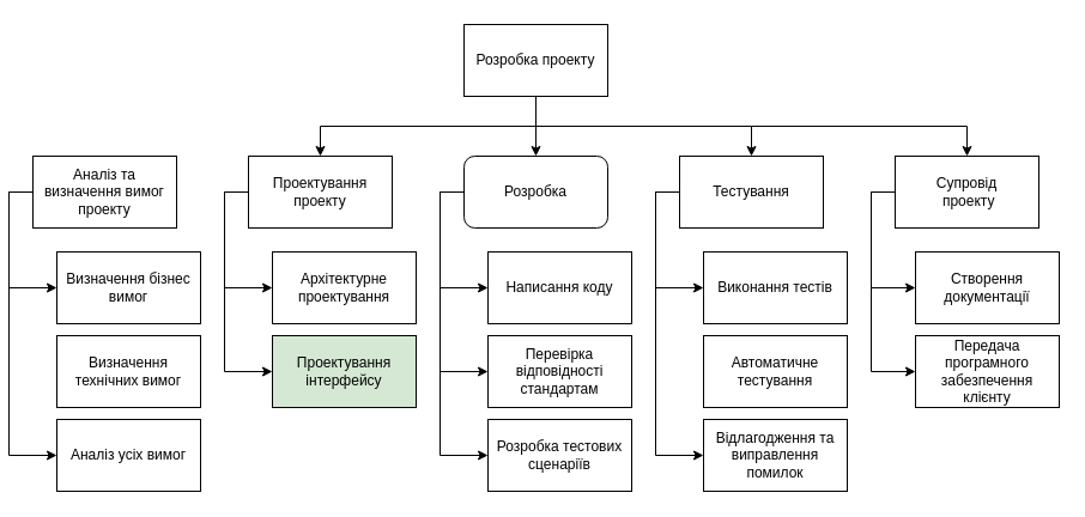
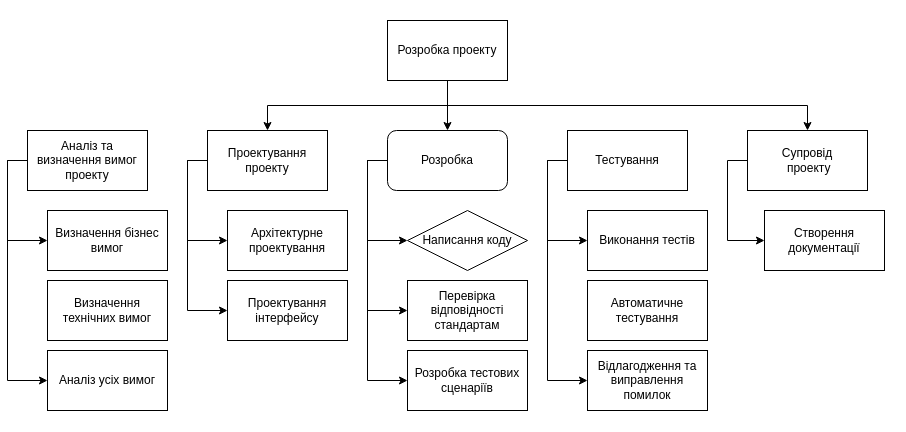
  <mxCell id="0" />
  <mxCell id="1" parent="0" />
  <mxCell id="2" style="edgeStyle=orthogonalEdgeStyle;rounded=0;orthogonalLoop=1;jettySize=auto;html=1;entryX=0.5;entryY=0;entryDx=0;entryDy=0;exitX=0.5;exitY=1;exitDx=0;exitDy=0;" edge="1" parent="1" source="6" target="12"><mxGeometry relative="1" as="geometry" /></mxCell>
  <mxCell id="3" style="edgeStyle=orthogonalEdgeStyle;rounded=0;orthogonalLoop=1;jettySize=auto;html=1;" edge="1" parent="1" source="6" target="16"><mxGeometry relative="1" as="geometry" /></mxCell>
- <mxCell id="4" style="edgeStyle=orthogonalEdgeStyle;rounded=0;orthogonalLoop=1;jettySize=auto;html=1;entryX=0.5;entryY=0;entryDx=0;entryDy=0;exitX=0.5;exitY=1;exitDx=0;exitDy=0;" edge="1" parent="1" source="6" target="19"><mxGeometry relative="1" as="geometry" /></mxCell>
  <mxCell id="5" style="edgeStyle=orthogonalEdgeStyle;rounded=0;orthogonalLoop=1;jettySize=auto;html=1;entryX=0.5;entryY=0;entryDx=0;entryDy=0;exitX=0.5;exitY=1;exitDx=0;exitDy=0;" edge="1" parent="1" source="6" target="22"><mxGeometry relative="1" as="geometry" /></mxCell>
  <mxCell id="6" value="Розробка проекту" style="rounded=0;whiteSpace=wrap;html=1;" vertex="1" parent="1"><mxGeometry x="380" y="20" width="120" height="60" as="geometry" /></mxCell>
  <mxCell id="7" style="edgeStyle=orthogonalEdgeStyle;rounded=0;orthogonalLoop=1;jettySize=auto;html=1;entryX=0;entryY=0.5;entryDx=0;entryDy=0;exitX=0;exitY=0.5;exitDx=0;exitDy=0;" edge="1" parent="1" source="9" target="23"><mxGeometry relative="1" as="geometry" /></mxCell>
  <mxCell id="8" style="edgeStyle=orthogonalEdgeStyle;rounded=0;orthogonalLoop=1;jettySize=auto;html=1;entryX=0;entryY=0.5;entryDx=0;entryDy=0;exitX=0;exitY=0.5;exitDx=0;exitDy=0;" edge="1" parent="1" source="9" target="35"><mxGeometry relative="1" as="geometry" /></mxCell>
  <mxCell id="9" value="Аналіз та визначення вимог проекту" style="rounded=0;whiteSpace=wrap;html=1;" vertex="1" parent="1"><mxGeometry x="20" y="130" width="120" height="60" as="geometry" /></mxCell>
  <mxCell id="10" style="edgeStyle=orthogonalEdgeStyle;rounded=0;orthogonalLoop=1;jettySize=auto;html=1;entryX=0;entryY=0.5;entryDx=0;entryDy=0;exitX=0;exitY=0.5;exitDx=0;exitDy=0;" edge="1" parent="1" source="12" target="24"><mxGeometry relative="1" as="geometry" /></mxCell>
  <mxCell id="11" style="edgeStyle=orthogonalEdgeStyle;rounded=0;orthogonalLoop=1;jettySize=auto;html=1;entryX=0;entryY=0.5;entryDx=0;entryDy=0;exitX=0;exitY=0.5;exitDx=0;exitDy=0;" edge="1" parent="1" source="12" target="25"><mxGeometry relative="1" as="geometry" /></mxCell>
  <mxCell id="12" value="Проектування проекту" style="rounded=0;whiteSpace=wrap;html=1;" vertex="1" parent="1"><mxGeometry x="200" y="130" width="120" height="60" as="geometry" /></mxCell>
  <mxCell id="13" style="edgeStyle=orthogonalEdgeStyle;rounded=0;orthogonalLoop=1;jettySize=auto;html=1;entryX=0;entryY=0.5;entryDx=0;entryDy=0;exitX=0;exitY=0.5;exitDx=0;exitDy=0;" edge="1" parent="1" source="16" target="26"><mxGeometry relative="1" as="geometry" /></mxCell>
  <mxCell id="14" style="edgeStyle=orthogonalEdgeStyle;rounded=0;orthogonalLoop=1;jettySize=auto;html=1;entryX=0;entryY=0.5;entryDx=0;entryDy=0;exitX=0;exitY=0.5;exitDx=0;exitDy=0;" edge="1" parent="1" source="16" target="27"><mxGeometry relative="1" as="geometry" /></mxCell>
  <mxCell id="15" style="edgeStyle=orthogonalEdgeStyle;rounded=0;orthogonalLoop=1;jettySize=auto;html=1;entryX=0;entryY=0.5;entryDx=0;entryDy=0;exitX=0;exitY=0.5;exitDx=0;exitDy=0;" edge="1" parent="1" source="16" target="28"><mxGeometry relative="1" as="geometry" /></mxCell>
  <mxCell id="16" value="Розробка" style="whiteSpace=wrap;html=1;rounded=1;" vertex="1" parent="1"><mxGeometry x="380" y="130" width="120" height="60" as="geometry" /></mxCell>
  <mxCell id="17" style="edgeStyle=orthogonalEdgeStyle;rounded=0;orthogonalLoop=1;jettySize=auto;html=1;entryX=0;entryY=0.5;entryDx=0;entryDy=0;exitX=0;exitY=0.5;exitDx=0;exitDy=0;" edge="1" parent="1" source="19" target="29"><mxGeometry relative="1" as="geometry" /></mxCell>
  <mxCell id="18" style="edgeStyle=orthogonalEdgeStyle;rounded=0;orthogonalLoop=1;jettySize=auto;html=1;entryX=0;entryY=0.5;entryDx=0;entryDy=0;exitX=0;exitY=0.5;exitDx=0;exitDy=0;" edge="1" parent="1" source="19" target="31"><mxGeometry relative="1" as="geometry" /></mxCell>
  <mxCell id="19" value="Тестування" style="rounded=0;whiteSpace=wrap;html=1;" vertex="1" parent="1"><mxGeometry x="560" y="130" width="120" height="60" as="geometry" /></mxCell>
  <mxCell id="20" style="edgeStyle=orthogonalEdgeStyle;rounded=0;orthogonalLoop=1;jettySize=auto;html=1;entryX=0;entryY=0.5;entryDx=0;entryDy=0;exitX=0;exitY=0.5;exitDx=0;exitDy=0;" edge="1" parent="1" source="22" target="32"><mxGeometry relative="1" as="geometry" /></mxCell>
- <mxCell id="21" style="edgeStyle=orthogonalEdgeStyle;rounded=0;orthogonalLoop=1;jettySize=auto;html=1;entryX=0;entryY=0.5;entryDx=0;entryDy=0;exitX=0;exitY=0.5;exitDx=0;exitDy=0;" edge="1" parent="1" source="22" target="33"><mxGeometry relative="1" as="geometry" /></mxCell>
  <mxCell id="22" value="Супровід&lt;br&gt;&amp;nbsp;проекту" style="rounded=0;whiteSpace=wrap;html=1;" vertex="1" parent="1"><mxGeometry x="740" y="130" width="120" height="60" as="geometry" /></mxCell>
  <mxCell id="23" value="Визначення бізнес вимог" style="rounded=0;whiteSpace=wrap;html=1;" vertex="1" parent="1"><mxGeometry x="40" y="210" width="120" height="60" as="geometry" /></mxCell>
  <mxCell id="24" value="Архітектурне проектування" style="rounded=0;whiteSpace=wrap;html=1;" vertex="1" parent="1"><mxGeometry x="220" y="210" width="120" height="60" as="geometry" /></mxCell>
- <mxCell id="25" value="Проектування інтерфейсу" style="rounded=0;whiteSpace=wrap;html=1;fillColor=#d5e8d4;" vertex="1" parent="1"><mxGeometry x="220" y="280" width="120" height="60" as="geometry" /></mxCell>
- <mxCell id="26" value="Написання коду" style="rounded=0;whiteSpace=wrap;html=1;" vertex="1" parent="1"><mxGeometry x="400" y="210" width="120" height="60" as="geometry" /></mxCell>
+ <mxCell id="25" value="Проектування інтерфейсу" style="rounded=0;whiteSpace=wrap;html=1;" vertex="1" parent="1"><mxGeometry x="220" y="280" width="120" height="60" as="geometry" /></mxCell>
+ <mxCell id="26" value="Написання коду" style="rhombus;whiteSpace=wrap;html=1;" vertex="1" parent="1"><mxGeometry x="400" y="210" width="120" height="60" as="geometry" /></mxCell>
  <mxCell id="27" value="Перевірка відповідності стандартам" style="rounded=0;whiteSpace=wrap;html=1;" vertex="1" parent="1"><mxGeometry x="400" y="280" width="120" height="60" as="geometry" /></mxCell>
  <mxCell id="28" value="Розробка тестових сценаріїв" style="rounded=0;whiteSpace=wrap;html=1;" vertex="1" parent="1"><mxGeometry x="400" y="350" width="120" height="60" as="geometry" /></mxCell>
  <mxCell id="29" value="Виконання тестів" style="rounded=0;whiteSpace=wrap;html=1;" vertex="1" parent="1"><mxGeometry x="580" y="210" width="120" height="60" as="geometry" /></mxCell>
  <mxCell id="30" value="Автоматичне тестування" style="rounded=0;whiteSpace=wrap;html=1;" vertex="1" parent="1"><mxGeometry x="580" y="280" width="120" height="60" as="geometry" /></mxCell>
  <mxCell id="31" value="Відлагодження та виправлення помилок" style="rounded=0;whiteSpace=wrap;html=1;" vertex="1" parent="1"><mxGeometry x="580" y="350" width="120" height="60" as="geometry" /></mxCell>
  <mxCell id="32" value="Створення документації" style="rounded=0;whiteSpace=wrap;html=1;" vertex="1" parent="1"><mxGeometry x="757" y="210" width="120" height="60" as="geometry" /></mxCell>
- <mxCell id="33" value="Передача програмного забезпечення клієнту" style="rounded=0;whiteSpace=wrap;html=1;" vertex="1" parent="1"><mxGeometry x="757" y="280" width="120" height="60" as="geometry" /></mxCell>
  <mxCell id="34" value="Визначення технічних вимог" style="rounded=0;whiteSpace=wrap;html=1;" vertex="1" parent="1"><mxGeometry x="40" y="280" width="120" height="60" as="geometry" /></mxCell>
  <mxCell id="35" value="Аналіз усіх вимог" style="rounded=0;whiteSpace=wrap;html=1;" vertex="1" parent="1"><mxGeometry x="40" y="350" width="120" height="60" as="geometry" /></mxCell>
